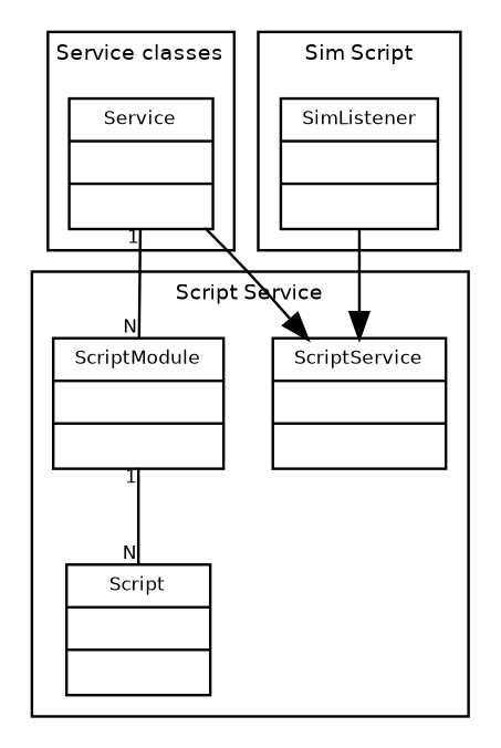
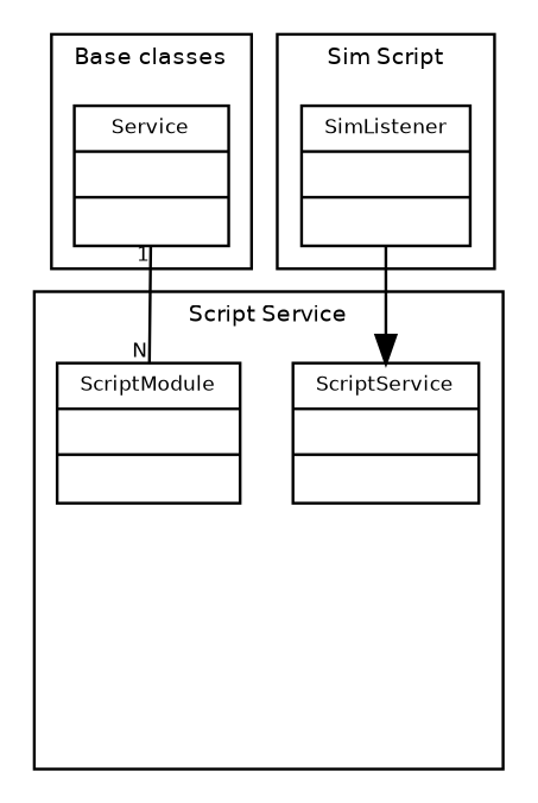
  digraph {
    fontname="Bitstream Vera Sans"
    fontsize=8
    node [fontname="Bitstream Vera Sans" fontsize=7 shape=record]
    edge [fontname="Bitstream Vera Sans" fontsize=7]
    n1 [label="{ScriptService||}"]
    n2 [label="{ScriptModule||}"]
-   n3 [label="{Script||}"]
    n4 [label="{Service||}"]
    n5 [label="{SimListener||}"]
    subgraph cluster_1 {
      label="Script Service"
      n1
      n2
-     n3
    }
    subgraph cluster_2 {
-     label="Service classes"
+     label="Base classes"
      n4
    }
    subgraph cluster_3 {
      label="Sim Script"
      n5
    }
-   n2 -> n3 [arrowhead=none headlabel=N taillabel=1]
-   n4 -> n1
    n4 -> n2 [arrowhead=none headlabel=N taillabel=1]
    n5 -> n1
  }
